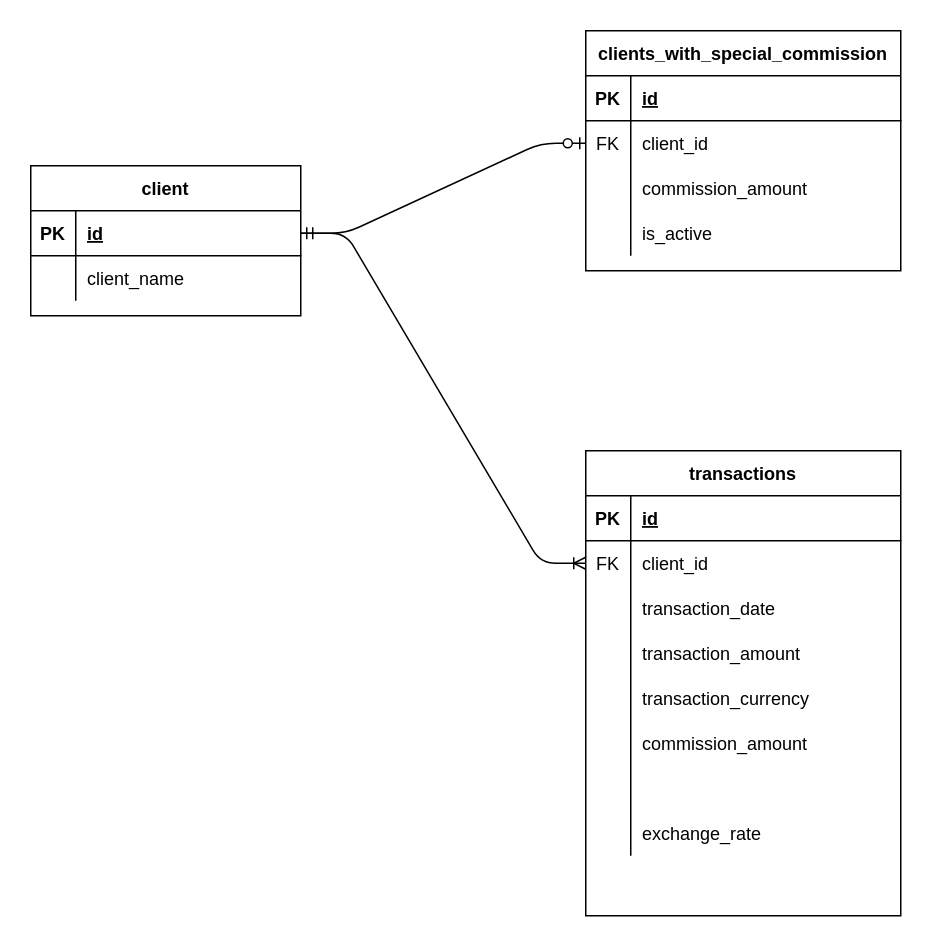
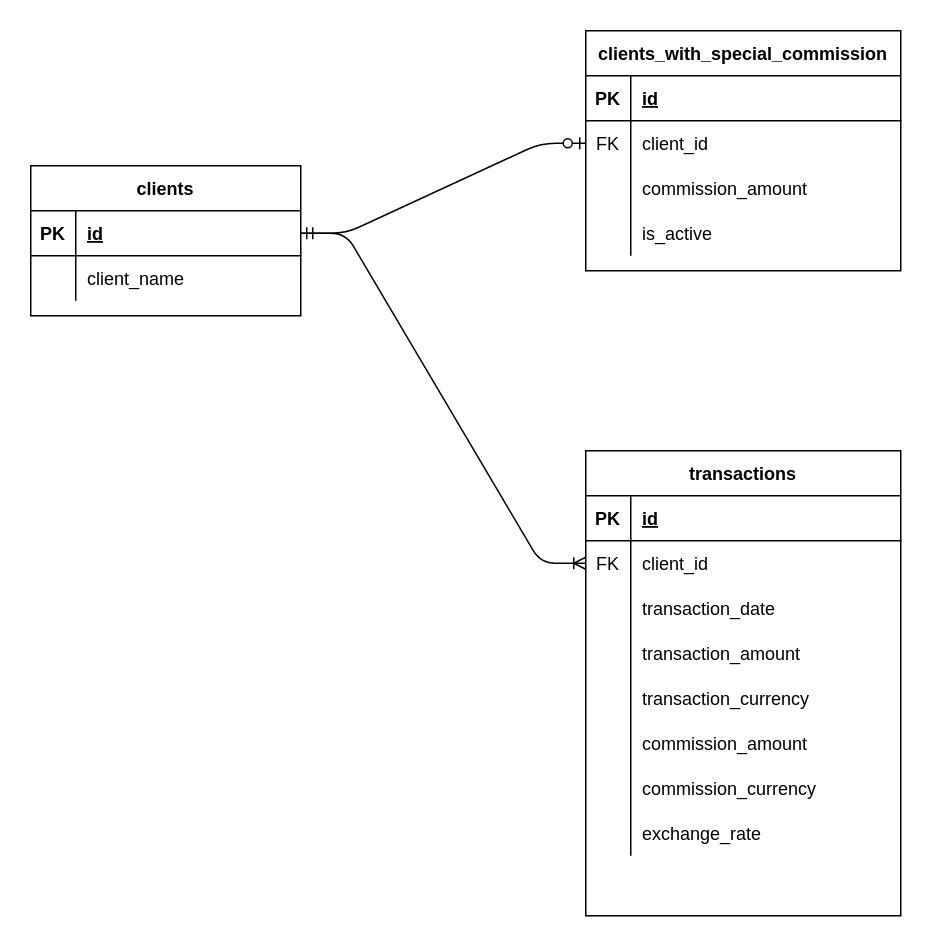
  <mxCell id="0" />
  <mxCell id="1" parent="0" />
- <mxCell id="2" value="client" style="shape=table;startSize=30;container=1;collapsible=1;childLayout=tableLayout;fixedRows=1;rowLines=0;fontStyle=1;align=center;resizeLast=1;" parent="1" vertex="1"><mxGeometry x="20" y="110" width="180" height="100" as="geometry" /></mxCell>
+ <mxCell id="2" value="clients" style="shape=table;startSize=30;container=1;collapsible=1;childLayout=tableLayout;fixedRows=1;rowLines=0;fontStyle=1;align=center;resizeLast=1;" parent="1" vertex="1"><mxGeometry x="20" y="110" width="180" height="100" as="geometry" /></mxCell>
  <mxCell id="3" value="" style="shape=partialRectangle;collapsible=0;dropTarget=0;pointerEvents=0;fillColor=none;top=0;left=0;bottom=1;right=0;points=[[0,0.5],[1,0.5]];portConstraint=eastwest;" parent="2" vertex="1"><mxGeometry y="30" width="180" height="30" as="geometry" /></mxCell>
  <mxCell id="4" value="PK" style="shape=partialRectangle;connectable=0;fillColor=none;top=0;left=0;bottom=0;right=0;fontStyle=1;overflow=hidden;" parent="3" vertex="1"><mxGeometry width="30" height="30" as="geometry" /></mxCell>
  <mxCell id="5" value="id" style="shape=partialRectangle;connectable=0;fillColor=none;top=0;left=0;bottom=0;right=0;align=left;spacingLeft=6;fontStyle=5;overflow=hidden;" parent="3" vertex="1"><mxGeometry x="30" width="150" height="30" as="geometry" /></mxCell>
  <mxCell id="6" value="" style="shape=partialRectangle;collapsible=0;dropTarget=0;pointerEvents=0;fillColor=none;top=0;left=0;bottom=0;right=0;points=[[0,0.5],[1,0.5]];portConstraint=eastwest;" parent="2" vertex="1"><mxGeometry y="60" width="180" height="30" as="geometry" /></mxCell>
  <mxCell id="7" value="" style="shape=partialRectangle;connectable=0;fillColor=none;top=0;left=0;bottom=0;right=0;editable=1;overflow=hidden;" parent="6" vertex="1"><mxGeometry width="30" height="30" as="geometry" /></mxCell>
  <mxCell id="8" value="client_name" style="shape=partialRectangle;connectable=0;fillColor=none;top=0;left=0;bottom=0;right=0;align=left;spacingLeft=6;overflow=hidden;" parent="6" vertex="1"><mxGeometry x="30" width="150" height="30" as="geometry" /></mxCell>
  <mxCell id="9" value="clients_with_special_commission" style="shape=table;startSize=30;container=1;collapsible=1;childLayout=tableLayout;fixedRows=1;rowLines=0;fontStyle=1;align=center;resizeLast=1;" parent="1" vertex="1"><mxGeometry x="390" y="20" width="210" height="160" as="geometry" /></mxCell>
  <mxCell id="10" value="" style="shape=partialRectangle;collapsible=0;dropTarget=0;pointerEvents=0;fillColor=none;top=0;left=0;bottom=1;right=0;points=[[0,0.5],[1,0.5]];portConstraint=eastwest;" parent="9" vertex="1"><mxGeometry y="30" width="210" height="30" as="geometry" /></mxCell>
  <mxCell id="11" value="PK" style="shape=partialRectangle;connectable=0;fillColor=none;top=0;left=0;bottom=0;right=0;fontStyle=1;overflow=hidden;" parent="10" vertex="1"><mxGeometry width="30" height="30" as="geometry" /></mxCell>
  <mxCell id="12" value="id" style="shape=partialRectangle;connectable=0;fillColor=none;top=0;left=0;bottom=0;right=0;align=left;spacingLeft=6;fontStyle=5;overflow=hidden;" parent="10" vertex="1"><mxGeometry x="30" width="180" height="30" as="geometry" /></mxCell>
  <mxCell id="13" value="" style="shape=partialRectangle;collapsible=0;dropTarget=0;pointerEvents=0;fillColor=none;top=0;left=0;bottom=0;right=0;points=[[0,0.5],[1,0.5]];portConstraint=eastwest;" parent="9" vertex="1"><mxGeometry y="60" width="210" height="30" as="geometry" /></mxCell>
  <mxCell id="14" value="FK" style="shape=partialRectangle;connectable=0;fillColor=none;top=0;left=0;bottom=0;right=0;editable=1;overflow=hidden;" parent="13" vertex="1"><mxGeometry width="30" height="30" as="geometry" /></mxCell>
  <mxCell id="15" value="client_id" style="shape=partialRectangle;connectable=0;fillColor=none;top=0;left=0;bottom=0;right=0;align=left;spacingLeft=6;overflow=hidden;" parent="13" vertex="1"><mxGeometry x="30" width="180" height="30" as="geometry" /></mxCell>
  <mxCell id="16" value="" style="shape=partialRectangle;collapsible=0;dropTarget=0;pointerEvents=0;fillColor=none;top=0;left=0;bottom=0;right=0;points=[[0,0.5],[1,0.5]];portConstraint=eastwest;" parent="9" vertex="1"><mxGeometry y="90" width="210" height="30" as="geometry" /></mxCell>
  <mxCell id="17" value="" style="shape=partialRectangle;connectable=0;fillColor=none;top=0;left=0;bottom=0;right=0;editable=1;overflow=hidden;" parent="16" vertex="1"><mxGeometry width="30" height="30" as="geometry" /></mxCell>
  <mxCell id="18" value="commission_amount" style="shape=partialRectangle;connectable=0;fillColor=none;top=0;left=0;bottom=0;right=0;align=left;spacingLeft=6;overflow=hidden;" parent="16" vertex="1"><mxGeometry x="30" width="180" height="30" as="geometry" /></mxCell>
  <mxCell id="19" value="" style="shape=partialRectangle;collapsible=0;dropTarget=0;pointerEvents=0;fillColor=none;top=0;left=0;bottom=0;right=0;points=[[0,0.5],[1,0.5]];portConstraint=eastwest;" parent="9" vertex="1"><mxGeometry y="120" width="210" height="30" as="geometry" /></mxCell>
  <mxCell id="20" value="" style="shape=partialRectangle;connectable=0;fillColor=none;top=0;left=0;bottom=0;right=0;editable=1;overflow=hidden;" parent="19" vertex="1"><mxGeometry width="30" height="30" as="geometry" /></mxCell>
  <mxCell id="21" value="is_active" style="shape=partialRectangle;connectable=0;fillColor=none;top=0;left=0;bottom=0;right=0;align=left;spacingLeft=6;overflow=hidden;" parent="19" vertex="1"><mxGeometry x="30" width="180" height="30" as="geometry" /></mxCell>
  <mxCell id="22" value="" style="edgeStyle=entityRelationEdgeStyle;fontSize=12;html=1;endArrow=ERzeroToOne;startArrow=ERmandOne;" parent="1" source="3" target="13" edge="1"><mxGeometry width="100" height="100" relative="1" as="geometry"><mxPoint x="420" y="420" as="sourcePoint" /><mxPoint x="520" y="320" as="targetPoint" /></mxGeometry></mxCell>
  <mxCell id="23" value="transactions" style="shape=table;startSize=30;container=1;collapsible=1;childLayout=tableLayout;fixedRows=1;rowLines=0;fontStyle=1;align=center;resizeLast=1;" parent="1" vertex="1"><mxGeometry x="390" y="300" width="210" height="310" as="geometry" /></mxCell>
  <mxCell id="24" value="" style="shape=partialRectangle;collapsible=0;dropTarget=0;pointerEvents=0;fillColor=none;top=0;left=0;bottom=1;right=0;points=[[0,0.5],[1,0.5]];portConstraint=eastwest;" parent="23" vertex="1"><mxGeometry y="30" width="210" height="30" as="geometry" /></mxCell>
  <mxCell id="25" value="PK" style="shape=partialRectangle;connectable=0;fillColor=none;top=0;left=0;bottom=0;right=0;fontStyle=1;overflow=hidden;" parent="24" vertex="1"><mxGeometry width="30" height="30" as="geometry" /></mxCell>
  <mxCell id="26" value="id" style="shape=partialRectangle;connectable=0;fillColor=none;top=0;left=0;bottom=0;right=0;align=left;spacingLeft=6;fontStyle=5;overflow=hidden;" parent="24" vertex="1"><mxGeometry x="30" width="180" height="30" as="geometry" /></mxCell>
  <mxCell id="27" value="" style="shape=partialRectangle;collapsible=0;dropTarget=0;pointerEvents=0;fillColor=none;top=0;left=0;bottom=0;right=0;points=[[0,0.5],[1,0.5]];portConstraint=eastwest;" parent="23" vertex="1"><mxGeometry y="60" width="210" height="30" as="geometry" /></mxCell>
  <mxCell id="28" value="FK" style="shape=partialRectangle;connectable=0;fillColor=none;top=0;left=0;bottom=0;right=0;editable=1;overflow=hidden;" parent="27" vertex="1"><mxGeometry width="30" height="30" as="geometry" /></mxCell>
  <mxCell id="29" value="client_id" style="shape=partialRectangle;connectable=0;fillColor=none;top=0;left=0;bottom=0;right=0;align=left;spacingLeft=6;overflow=hidden;" parent="27" vertex="1"><mxGeometry x="30" width="180" height="30" as="geometry" /></mxCell>
  <mxCell id="30" value="" style="shape=partialRectangle;collapsible=0;dropTarget=0;pointerEvents=0;fillColor=none;top=0;left=0;bottom=0;right=0;points=[[0,0.5],[1,0.5]];portConstraint=eastwest;" parent="23" vertex="1"><mxGeometry y="90" width="210" height="30" as="geometry" /></mxCell>
  <mxCell id="31" value="" style="shape=partialRectangle;connectable=0;fillColor=none;top=0;left=0;bottom=0;right=0;editable=1;overflow=hidden;" parent="30" vertex="1"><mxGeometry width="30" height="30" as="geometry" /></mxCell>
  <mxCell id="32" value="transaction_date" style="shape=partialRectangle;connectable=0;fillColor=none;top=0;left=0;bottom=0;right=0;align=left;spacingLeft=6;overflow=hidden;" parent="30" vertex="1"><mxGeometry x="30" width="180" height="30" as="geometry" /></mxCell>
  <mxCell id="33" value="" style="shape=partialRectangle;collapsible=0;dropTarget=0;pointerEvents=0;fillColor=none;top=0;left=0;bottom=0;right=0;points=[[0,0.5],[1,0.5]];portConstraint=eastwest;" parent="23" vertex="1"><mxGeometry y="120" width="210" height="30" as="geometry" /></mxCell>
  <mxCell id="34" value="" style="shape=partialRectangle;connectable=0;fillColor=none;top=0;left=0;bottom=0;right=0;editable=1;overflow=hidden;" parent="33" vertex="1"><mxGeometry width="30" height="30" as="geometry" /></mxCell>
  <mxCell id="35" value="transaction_amount" style="shape=partialRectangle;connectable=0;fillColor=none;top=0;left=0;bottom=0;right=0;align=left;spacingLeft=6;overflow=hidden;" parent="33" vertex="1"><mxGeometry x="30" width="180" height="30" as="geometry" /></mxCell>
  <mxCell id="36" value="" style="shape=partialRectangle;collapsible=0;dropTarget=0;pointerEvents=0;fillColor=none;top=0;left=0;bottom=0;right=0;points=[[0,0.5],[1,0.5]];portConstraint=eastwest;" parent="23" vertex="1"><mxGeometry y="150" width="210" height="30" as="geometry" /></mxCell>
  <mxCell id="37" value="" style="shape=partialRectangle;connectable=0;fillColor=none;top=0;left=0;bottom=0;right=0;editable=1;overflow=hidden;" parent="36" vertex="1"><mxGeometry width="30" height="30" as="geometry" /></mxCell>
  <mxCell id="38" value="transaction_currency" style="shape=partialRectangle;connectable=0;fillColor=none;top=0;left=0;bottom=0;right=0;align=left;spacingLeft=6;overflow=hidden;" parent="36" vertex="1"><mxGeometry x="30" width="180" height="30" as="geometry" /></mxCell>
  <mxCell id="39" value="" style="shape=partialRectangle;collapsible=0;dropTarget=0;pointerEvents=0;fillColor=none;top=0;left=0;bottom=0;right=0;points=[[0,0.5],[1,0.5]];portConstraint=eastwest;" parent="23" vertex="1"><mxGeometry y="180" width="210" height="30" as="geometry" /></mxCell>
  <mxCell id="40" value="" style="shape=partialRectangle;connectable=0;fillColor=none;top=0;left=0;bottom=0;right=0;editable=1;overflow=hidden;" parent="39" vertex="1"><mxGeometry width="30" height="30" as="geometry" /></mxCell>
  <mxCell id="41" value="commission_amount" style="shape=partialRectangle;connectable=0;fillColor=none;top=0;left=0;bottom=0;right=0;align=left;spacingLeft=6;overflow=hidden;" parent="39" vertex="1"><mxGeometry x="30" width="180" height="30" as="geometry" /></mxCell>
  <mxCell id="42" value="" style="shape=partialRectangle;collapsible=0;dropTarget=0;pointerEvents=0;fillColor=none;top=0;left=0;bottom=0;right=0;points=[[0,0.5],[1,0.5]];portConstraint=eastwest;" parent="23" vertex="1"><mxGeometry y="210" width="210" height="30" as="geometry" /></mxCell>
  <mxCell id="43" value="" style="shape=partialRectangle;connectable=0;fillColor=none;top=0;left=0;bottom=0;right=0;editable=1;overflow=hidden;" parent="42" vertex="1"><mxGeometry width="30" height="30" as="geometry" /></mxCell>
+ <mxCell id="44" value="commission_currency" style="shape=partialRectangle;connectable=0;fillColor=none;top=0;left=0;bottom=0;right=0;align=left;spacingLeft=6;overflow=hidden;" parent="42" vertex="1"><mxGeometry x="30" width="180" height="30" as="geometry" /></mxCell>
  <mxCell id="45" value="" style="shape=partialRectangle;collapsible=0;dropTarget=0;pointerEvents=0;fillColor=none;top=0;left=0;bottom=0;right=0;points=[[0,0.5],[1,0.5]];portConstraint=eastwest;" parent="23" vertex="1"><mxGeometry y="240" width="210" height="30" as="geometry" /></mxCell>
  <mxCell id="46" value="" style="shape=partialRectangle;connectable=0;fillColor=none;top=0;left=0;bottom=0;right=0;editable=1;overflow=hidden;" parent="45" vertex="1"><mxGeometry width="30" height="30" as="geometry" /></mxCell>
  <mxCell id="47" value="exchange_rate" style="shape=partialRectangle;connectable=0;fillColor=none;top=0;left=0;bottom=0;right=0;align=left;spacingLeft=6;overflow=hidden;" parent="45" vertex="1"><mxGeometry x="30" width="180" height="30" as="geometry" /></mxCell>
  <mxCell id="48" value="" style="shape=partialRectangle;collapsible=0;dropTarget=0;pointerEvents=0;fillColor=none;top=0;left=0;bottom=0;right=0;points=[[0,0.5],[1,0.5]];portConstraint=eastwest;" vertex="1" parent="23"><mxGeometry y="270" width="210" height="30" as="geometry" /></mxCell>
  <mxCell id="49" value="" style="shape=partialRectangle;connectable=0;fillColor=none;top=0;left=0;bottom=0;right=0;editable=1;overflow=hidden;" vertex="1" parent="48"><mxGeometry width="30" height="30" as="geometry" /></mxCell>
  <mxCell id="50" value="" style="edgeStyle=entityRelationEdgeStyle;fontSize=12;html=1;endArrow=ERoneToMany;" parent="1" source="3" target="27" edge="1"><mxGeometry width="100" height="100" relative="1" as="geometry"><mxPoint x="450" y="270" as="sourcePoint" /><mxPoint x="550" y="170" as="targetPoint" /></mxGeometry></mxCell>
